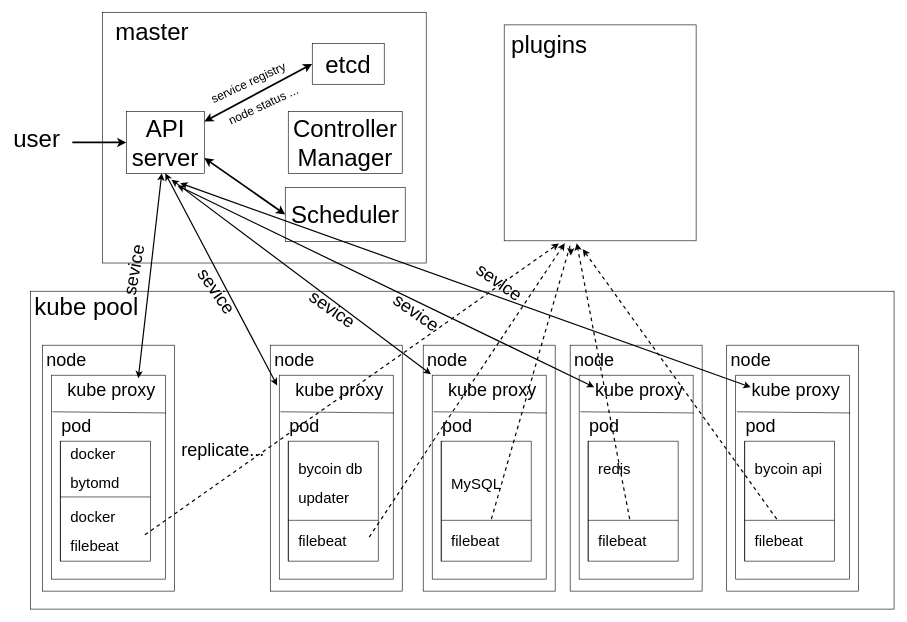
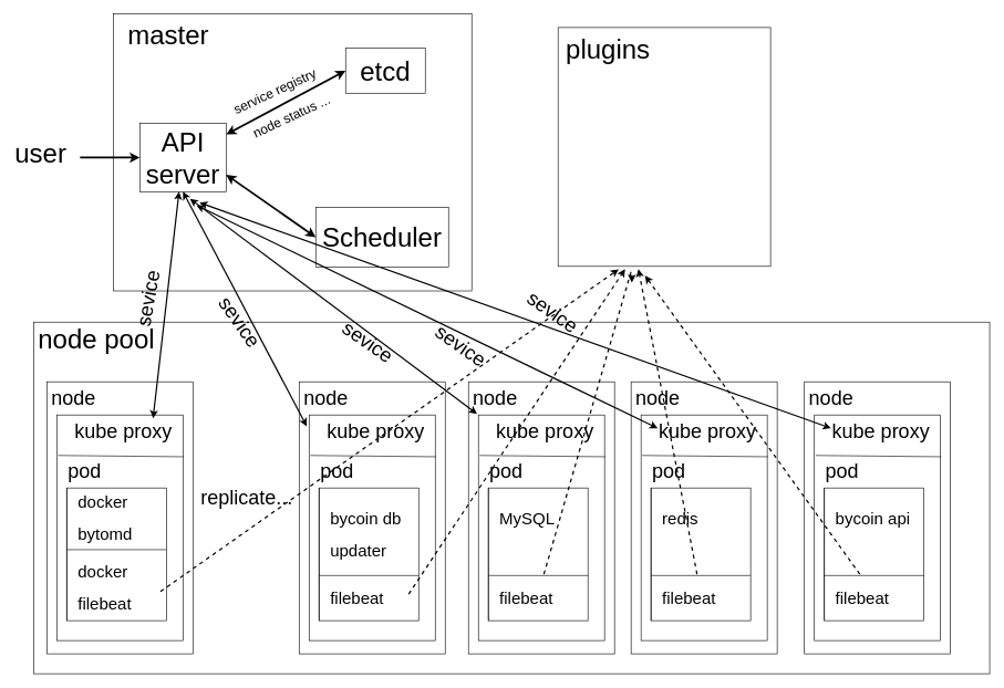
  <mxCell id="0" />
  <mxCell id="1" parent="0" />
  <mxCell id="2" value="" style="rounded=0;whiteSpace=wrap;html=1;fontSize=40;" vertex="1" parent="1"><mxGeometry x="170" y="20" width="540" height="418" as="geometry" /></mxCell>
  <mxCell id="3" style="edgeStyle=none;rounded=0;orthogonalLoop=1;jettySize=auto;html=1;startArrow=none;startFill=0;endArrow=classic;endFill=1;strokeColor=#000000;strokeWidth=3;fontSize=40;" edge="1" parent="1" target="5"><mxGeometry relative="1" as="geometry"><mxPoint x="120" y="237" as="sourcePoint" /><Array as="points" /></mxGeometry></mxCell>
  <mxCell id="4" value="user" style="text;html=1;resizable=0;points=[];autosize=1;align=left;verticalAlign=top;spacingTop=-4;fontSize=40;" vertex="1" parent="1"><mxGeometry x="20" y="204" width="90" height="50" as="geometry" /></mxCell>
  <mxCell id="5" value="API server" style="rounded=0;whiteSpace=wrap;html=1;fontSize=40;" vertex="1" parent="1"><mxGeometry x="210" y="185.5" width="130" height="103" as="geometry" /></mxCell>
  <mxCell id="6" value="etcd" style="rounded=0;whiteSpace=wrap;html=1;fontSize=40;" vertex="1" parent="1"><mxGeometry x="520" y="72" width="120" height="68" as="geometry" /></mxCell>
  <mxCell id="7" value="master&lt;br&gt;&lt;br&gt;" style="text;html=1;resizable=0;points=[];autosize=1;align=left;verticalAlign=top;spacingTop=-4;fontSize=40;" vertex="1" parent="1"><mxGeometry x="190" y="25" width="140" height="100" as="geometry" /></mxCell>
- <mxCell id="8" value="Controller Manager" style="rounded=0;whiteSpace=wrap;html=1;fontSize=40;" vertex="1" parent="1"><mxGeometry x="480" y="185.5" width="190" height="103" as="geometry" /></mxCell>
  <mxCell id="9" value="Scheduler" style="rounded=0;whiteSpace=wrap;html=1;fontSize=40;" vertex="1" parent="1"><mxGeometry x="475" y="312" width="200" height="90" as="geometry" /></mxCell>
  <mxCell id="10" value="" style="endArrow=classic;startArrow=classic;html=1;strokeColor=#000000;strokeWidth=3;fontSize=40;entryX=0;entryY=0.5;entryDx=0;entryDy=0;" edge="1" parent="1" source="5" target="6"><mxGeometry width="50" height="50" relative="1" as="geometry"><mxPoint x="70" y="450" as="sourcePoint" /><mxPoint x="460" y="80" as="targetPoint" /></mxGeometry></mxCell>
  <mxCell id="11" value="&lt;font style=&quot;font-size: 20px&quot;&gt;service registry&lt;br&gt;&lt;br&gt;&lt;/font&gt;" style="text;html=1;resizable=0;points=[];align=center;verticalAlign=middle;labelBackgroundColor=none;fontSize=40;rotation=-25;" vertex="1" connectable="0" parent="10"><mxGeometry x="-0.146" y="-2" relative="1" as="geometry"><mxPoint x="2" y="-11.5" as="offset" /></mxGeometry></mxCell>
  <mxCell id="12" style="rounded=0;orthogonalLoop=1;jettySize=auto;html=1;startArrow=classic;startFill=1;endArrow=classic;endFill=1;strokeColor=#000000;strokeWidth=3;fontSize=40;entryX=0;entryY=0.5;entryDx=0;entryDy=0;exitX=1;exitY=0.75;exitDx=0;exitDy=0;" edge="1" parent="1" source="5" target="9"><mxGeometry relative="1" as="geometry"><mxPoint x="280" y="290" as="sourcePoint" /><mxPoint x="390" y="290" as="targetPoint" /></mxGeometry></mxCell>
  <mxCell id="13" value="" style="rounded=0;whiteSpace=wrap;html=1;fontSize=40;" vertex="1" parent="1"><mxGeometry x="840" y="41" width="320" height="360" as="geometry" /></mxCell>
  <mxCell id="14" value="plugins&lt;br&gt;" style="text;html=1;resizable=0;points=[];autosize=1;align=left;verticalAlign=top;spacingTop=-4;fontSize=40;" vertex="1" parent="1"><mxGeometry x="850" y="47" width="140" height="50" as="geometry" /></mxCell>
  <mxCell id="15" value="&lt;font style=&quot;font-size: 20px&quot;&gt;node status ...&lt;br&gt;&lt;/font&gt;" style="text;html=1;resizable=0;points=[];align=center;verticalAlign=middle;labelBackgroundColor=none;fontSize=40;rotation=-25;" vertex="1" connectable="0" parent="1"><mxGeometry x="449.755" y="182.069" as="geometry"><mxPoint x="-8" y="-19.5" as="offset" /></mxGeometry></mxCell>
  <mxCell id="16" value="" style="rounded=0;whiteSpace=wrap;html=1;labelBackgroundColor=none;fontSize=40;" vertex="1" parent="1"><mxGeometry x="50" y="485" width="1440" height="530" as="geometry" /></mxCell>
- <mxCell id="17" value="kube pool&lt;br&gt;" style="text;html=1;resizable=0;points=[];autosize=1;align=left;verticalAlign=top;spacingTop=-4;fontSize=40;" vertex="1" parent="1"><mxGeometry x="55" y="485" width="190" height="50" as="geometry" /></mxCell>
+ <mxCell id="17" value="node pool&lt;br&gt;" style="text;html=1;resizable=0;points=[];autosize=1;align=left;verticalAlign=top;spacingTop=-4;fontSize=40;" vertex="1" parent="1"><mxGeometry x="55" y="485" width="190" height="50" as="geometry" /></mxCell>
  <mxCell id="18" style="edgeStyle=none;rounded=0;orthogonalLoop=1;jettySize=auto;html=1;startArrow=none;startFill=0;endArrow=classic;endFill=1;strokeColor=#000000;strokeWidth=2;fontSize=40;" edge="1" parent="1" target="22"><mxGeometry relative="1" as="geometry"><mxPoint x="223" y="625" as="sourcePoint" /></mxGeometry></mxCell>
  <mxCell id="19" value="" style="rounded=0;whiteSpace=wrap;html=1;labelBackgroundColor=none;fontSize=40;" vertex="1" parent="1"><mxGeometry x="70" y="575" width="220" height="410" as="geometry" /></mxCell>
  <mxCell id="20" value="&lt;font style=&quot;font-size: 30px&quot;&gt;replicate...&lt;/font&gt;" style="text;html=1;fontSize=40;" vertex="1" parent="1"><mxGeometry x="300" y="715" width="120" height="60" as="geometry" /></mxCell>
  <mxCell id="21" value="&lt;font style=&quot;font-size: 30px&quot;&gt;node&lt;/font&gt;" style="text;html=1;fontSize=40;" vertex="1" parent="1"><mxGeometry x="75" y="565" width="120" height="60" as="geometry" /></mxCell>
  <mxCell id="22" value="" style="rounded=0;whiteSpace=wrap;html=1;labelBackgroundColor=none;fontSize=40;" vertex="1" parent="1"><mxGeometry x="85" y="625" width="190" height="340" as="geometry" /></mxCell>
  <mxCell id="23" value="" style="endArrow=none;html=1;strokeColor=#000000;strokeWidth=1;fontSize=40;exitX=0.011;exitY=0.156;exitDx=0;exitDy=0;exitPerimeter=0;entryX=1.005;entryY=0.162;entryDx=0;entryDy=0;entryPerimeter=0;" edge="1" parent="1"><mxGeometry width="50" height="50" relative="1" as="geometry"><mxPoint x="87" y="686" as="sourcePoint" /><mxPoint x="276" y="688" as="targetPoint" /></mxGeometry></mxCell>
  <mxCell id="24" value="&lt;font style=&quot;font-size: 30px&quot;&gt;kube proxy&lt;/font&gt;" style="text;html=1;fontSize=40;" vertex="1" parent="1"><mxGeometry x="110" y="615" width="120" height="60" as="geometry" /></mxCell>
  <mxCell id="25" value="&lt;font style=&quot;font-size: 30px&quot;&gt;pod&lt;/font&gt;" style="text;html=1;fontSize=40;" vertex="1" parent="1"><mxGeometry x="100" y="675" width="120" height="60" as="geometry" /></mxCell>
  <mxCell id="26" value="" style="shape=internalStorage;whiteSpace=wrap;html=1;backgroundOutline=1;labelBackgroundColor=none;fontSize=40;dx=0;dy=93;" vertex="1" parent="1"><mxGeometry x="100" y="735" width="150" height="200" as="geometry" /></mxCell>
  <mxCell id="27" value="&lt;font style=&quot;font-size: 25px&quot;&gt;docker&lt;br&gt;bytomd&lt;/font&gt;" style="text;html=1;fontSize=40;" vertex="1" parent="1"><mxGeometry x="115" y="720" width="120" height="60" as="geometry" /></mxCell>
  <mxCell id="28" value="&lt;span style=&quot;font-size: 25px&quot;&gt;docker&lt;br&gt;filebeat&lt;br&gt;&lt;/span&gt;" style="text;html=1;fontSize=40;" vertex="1" parent="1"><mxGeometry x="115" y="825" width="120" height="60" as="geometry" /></mxCell>
  <mxCell id="29" value="" style="rounded=0;whiteSpace=wrap;html=1;labelBackgroundColor=none;fontSize=40;" vertex="1" parent="1"><mxGeometry x="450" y="575" width="220" height="410" as="geometry" /></mxCell>
  <mxCell id="30" value="&lt;font style=&quot;font-size: 30px&quot;&gt;node&lt;/font&gt;" style="text;html=1;fontSize=40;" vertex="1" parent="1"><mxGeometry x="455" y="565" width="120" height="60" as="geometry" /></mxCell>
  <mxCell id="31" value="" style="rounded=0;whiteSpace=wrap;html=1;labelBackgroundColor=none;fontSize=40;" vertex="1" parent="1"><mxGeometry x="465" y="625" width="190" height="340" as="geometry" /></mxCell>
  <mxCell id="32" value="" style="endArrow=none;html=1;strokeColor=#000000;strokeWidth=1;fontSize=40;exitX=0.011;exitY=0.156;exitDx=0;exitDy=0;exitPerimeter=0;entryX=1.005;entryY=0.162;entryDx=0;entryDy=0;entryPerimeter=0;" edge="1" parent="1"><mxGeometry width="50" height="50" relative="1" as="geometry"><mxPoint x="467" y="686" as="sourcePoint" /><mxPoint x="656" y="688" as="targetPoint" /></mxGeometry></mxCell>
  <mxCell id="33" value="&lt;font style=&quot;font-size: 30px&quot;&gt;kube proxy&lt;/font&gt;" style="text;html=1;fontSize=40;" vertex="1" parent="1"><mxGeometry x="490" y="615" width="120" height="60" as="geometry" /></mxCell>
  <mxCell id="34" value="&lt;font style=&quot;font-size: 30px&quot;&gt;pod&lt;/font&gt;" style="text;html=1;fontSize=40;" vertex="1" parent="1"><mxGeometry x="480" y="675" width="120" height="60" as="geometry" /></mxCell>
  <mxCell id="35" value="" style="shape=internalStorage;whiteSpace=wrap;html=1;backgroundOutline=1;labelBackgroundColor=none;fontSize=40;dx=0;dy=132;" vertex="1" parent="1"><mxGeometry x="480" y="735" width="150" height="200" as="geometry" /></mxCell>
  <mxCell id="36" value="&lt;span style=&quot;font-size: 25px&quot;&gt;bycoin db&lt;br&gt;updater&lt;/span&gt;&lt;br&gt;" style="text;html=1;fontSize=40;" vertex="1" parent="1"><mxGeometry x="495" y="745" width="120" height="60" as="geometry" /></mxCell>
  <mxCell id="37" value="&lt;span style=&quot;font-size: 25px&quot;&gt;filebeat&lt;br&gt;&lt;/span&gt;" style="text;html=1;fontSize=40;" vertex="1" parent="1"><mxGeometry x="495" y="865" width="120" height="60" as="geometry" /></mxCell>
  <mxCell id="38" value="" style="rounded=0;whiteSpace=wrap;html=1;labelBackgroundColor=none;fontSize=40;" vertex="1" parent="1"><mxGeometry x="705" y="575" width="220" height="410" as="geometry" /></mxCell>
  <mxCell id="39" value="&lt;font style=&quot;font-size: 30px&quot;&gt;node&lt;/font&gt;" style="text;html=1;fontSize=40;" vertex="1" parent="1"><mxGeometry x="710" y="565" width="120" height="60" as="geometry" /></mxCell>
  <mxCell id="40" value="" style="rounded=0;whiteSpace=wrap;html=1;labelBackgroundColor=none;fontSize=40;" vertex="1" parent="1"><mxGeometry x="720" y="625" width="190" height="340" as="geometry" /></mxCell>
  <mxCell id="41" value="" style="endArrow=none;html=1;strokeColor=#000000;strokeWidth=1;fontSize=40;exitX=0.011;exitY=0.156;exitDx=0;exitDy=0;exitPerimeter=0;entryX=1.005;entryY=0.162;entryDx=0;entryDy=0;entryPerimeter=0;" edge="1" parent="1"><mxGeometry width="50" height="50" relative="1" as="geometry"><mxPoint x="722" y="686" as="sourcePoint" /><mxPoint x="911" y="688" as="targetPoint" /></mxGeometry></mxCell>
  <mxCell id="42" value="&lt;font style=&quot;font-size: 30px&quot;&gt;kube proxy&lt;/font&gt;" style="text;html=1;fontSize=40;" vertex="1" parent="1"><mxGeometry x="745" y="615" width="120" height="60" as="geometry" /></mxCell>
  <mxCell id="43" value="&lt;font style=&quot;font-size: 30px&quot;&gt;pod&lt;/font&gt;" style="text;html=1;fontSize=40;" vertex="1" parent="1"><mxGeometry x="735" y="675" width="120" height="60" as="geometry" /></mxCell>
  <mxCell id="44" value="" style="shape=internalStorage;whiteSpace=wrap;html=1;backgroundOutline=1;labelBackgroundColor=none;fontSize=40;dx=0;dy=132;" vertex="1" parent="1"><mxGeometry x="735" y="735" width="150" height="200" as="geometry" /></mxCell>
- <mxCell id="45" value="&lt;span style=&quot;font-size: 25px&quot;&gt;MySQL&lt;/span&gt;&lt;br&gt;" style="text;html=1;fontSize=40;" vertex="1" parent="1"><mxGeometry x="750" y="770" width="120" height="60" as="geometry" /></mxCell>
+ <mxCell id="45" value="&lt;span style=&quot;font-size: 25px&quot;&gt;MySQL&lt;/span&gt;&lt;br&gt;" style="text;html=1;fontSize=40;" vertex="1" parent="1"><mxGeometry x="750" y="745" width="120" height="60" as="geometry" /></mxCell>
  <mxCell id="46" value="&lt;span style=&quot;font-size: 25px&quot;&gt;filebeat&lt;br&gt;&lt;/span&gt;" style="text;html=1;fontSize=40;" vertex="1" parent="1"><mxGeometry x="750" y="865" width="120" height="60" as="geometry" /></mxCell>
  <mxCell id="47" value="" style="rounded=0;whiteSpace=wrap;html=1;labelBackgroundColor=none;fontSize=40;" vertex="1" parent="1"><mxGeometry x="950" y="575" width="220" height="410" as="geometry" /></mxCell>
  <mxCell id="48" value="&lt;font style=&quot;font-size: 30px&quot;&gt;node&lt;/font&gt;" style="text;html=1;fontSize=40;" vertex="1" parent="1"><mxGeometry x="955" y="565" width="120" height="60" as="geometry" /></mxCell>
  <mxCell id="49" value="" style="rounded=0;whiteSpace=wrap;html=1;labelBackgroundColor=none;fontSize=40;" vertex="1" parent="1"><mxGeometry x="965" y="625" width="190" height="340" as="geometry" /></mxCell>
  <mxCell id="50" value="" style="endArrow=none;html=1;strokeColor=#000000;strokeWidth=1;fontSize=40;exitX=0.011;exitY=0.156;exitDx=0;exitDy=0;exitPerimeter=0;entryX=1.005;entryY=0.162;entryDx=0;entryDy=0;entryPerimeter=0;" edge="1" parent="1"><mxGeometry width="50" height="50" relative="1" as="geometry"><mxPoint x="967" y="686" as="sourcePoint" /><mxPoint x="1156" y="688" as="targetPoint" /></mxGeometry></mxCell>
  <mxCell id="51" value="&lt;font style=&quot;font-size: 30px&quot;&gt;kube proxy&lt;/font&gt;" style="text;html=1;fontSize=40;" vertex="1" parent="1"><mxGeometry x="990" y="615" width="120" height="60" as="geometry" /></mxCell>
  <mxCell id="52" value="&lt;font style=&quot;font-size: 30px&quot;&gt;pod&lt;/font&gt;" style="text;html=1;fontSize=40;" vertex="1" parent="1"><mxGeometry x="980" y="675" width="120" height="60" as="geometry" /></mxCell>
  <mxCell id="53" value="" style="shape=internalStorage;whiteSpace=wrap;html=1;backgroundOutline=1;labelBackgroundColor=none;fontSize=40;dx=0;dy=132;" vertex="1" parent="1"><mxGeometry x="980" y="735" width="150" height="200" as="geometry" /></mxCell>
  <mxCell id="54" value="&lt;span style=&quot;font-size: 25px&quot;&gt;redis&lt;/span&gt;&lt;br&gt;" style="text;html=1;fontSize=40;" vertex="1" parent="1"><mxGeometry x="995" y="745" width="120" height="60" as="geometry" /></mxCell>
  <mxCell id="55" value="&lt;span style=&quot;font-size: 25px&quot;&gt;filebeat&lt;br&gt;&lt;/span&gt;" style="text;html=1;fontSize=40;" vertex="1" parent="1"><mxGeometry x="995" y="865" width="120" height="60" as="geometry" /></mxCell>
  <mxCell id="56" value="" style="rounded=0;whiteSpace=wrap;html=1;labelBackgroundColor=none;fontSize=40;" vertex="1" parent="1"><mxGeometry x="1211" y="575" width="220" height="410" as="geometry" /></mxCell>
  <mxCell id="57" value="&lt;font style=&quot;font-size: 30px&quot;&gt;node&lt;/font&gt;" style="text;html=1;fontSize=40;" vertex="1" parent="1"><mxGeometry x="1216" y="565" width="120" height="60" as="geometry" /></mxCell>
  <mxCell id="58" value="" style="rounded=0;whiteSpace=wrap;html=1;labelBackgroundColor=none;fontSize=40;" vertex="1" parent="1"><mxGeometry x="1226" y="625" width="190" height="340" as="geometry" /></mxCell>
  <mxCell id="59" value="" style="endArrow=none;html=1;strokeColor=#000000;strokeWidth=1;fontSize=40;exitX=0.011;exitY=0.156;exitDx=0;exitDy=0;exitPerimeter=0;entryX=1.005;entryY=0.162;entryDx=0;entryDy=0;entryPerimeter=0;" edge="1" parent="1"><mxGeometry width="50" height="50" relative="1" as="geometry"><mxPoint x="1228" y="686" as="sourcePoint" /><mxPoint x="1417" y="688" as="targetPoint" /></mxGeometry></mxCell>
  <mxCell id="60" value="&lt;font style=&quot;font-size: 30px&quot;&gt;kube proxy&lt;/font&gt;" style="text;html=1;fontSize=40;" vertex="1" parent="1"><mxGeometry x="1251" y="615" width="120" height="60" as="geometry" /></mxCell>
  <mxCell id="61" value="&lt;font style=&quot;font-size: 30px&quot;&gt;pod&lt;/font&gt;" style="text;html=1;fontSize=40;" vertex="1" parent="1"><mxGeometry x="1241" y="675" width="120" height="60" as="geometry" /></mxCell>
  <mxCell id="62" value="" style="shape=internalStorage;whiteSpace=wrap;html=1;backgroundOutline=1;labelBackgroundColor=none;fontSize=40;dx=0;dy=132;" vertex="1" parent="1"><mxGeometry x="1241" y="735" width="150" height="200" as="geometry" /></mxCell>
  <mxCell id="63" value="&lt;span style=&quot;font-size: 25px&quot;&gt;bycoin api&lt;/span&gt;&lt;br&gt;" style="text;html=1;fontSize=40;" vertex="1" parent="1"><mxGeometry x="1256" y="745" width="120" height="60" as="geometry" /></mxCell>
  <mxCell id="64" value="&lt;span style=&quot;font-size: 25px&quot;&gt;filebeat&lt;br&gt;&lt;/span&gt;" style="text;html=1;fontSize=40;" vertex="1" parent="1"><mxGeometry x="1256" y="865" width="120" height="60" as="geometry" /></mxCell>
  <mxCell id="65" value="" style="endArrow=classic;startArrow=classic;html=1;strokeColor=#000000;strokeWidth=2;fontSize=40;entryX=1;entryY=0.25;entryDx=0;entryDy=0;" edge="1" parent="1" source="5" target="24"><mxGeometry width="50" height="50" relative="1" as="geometry"><mxPoint x="20" y="1085" as="sourcePoint" /><mxPoint x="70" y="1035" as="targetPoint" /></mxGeometry></mxCell>
  <mxCell id="66" value="&lt;font style=&quot;font-size: 30px&quot;&gt;sevice&lt;/font&gt;" style="text;html=1;resizable=0;points=[];align=center;verticalAlign=middle;labelBackgroundColor=none;fontSize=40;rotation=-80;" vertex="1" connectable="0" parent="65"><mxGeometry x="-0.132" y="-3" relative="1" as="geometry"><mxPoint x="-31.5" y="13" as="offset" /></mxGeometry></mxCell>
  <mxCell id="67" value="" style="endArrow=classic;startArrow=classic;html=1;strokeColor=#000000;strokeWidth=2;fontSize=40;exitX=0.5;exitY=1;exitDx=0;exitDy=0;entryX=-0.019;entryY=0.05;entryDx=0;entryDy=0;entryPerimeter=0;" edge="1" parent="1" source="5" target="31"><mxGeometry width="50" height="50" relative="1" as="geometry"><mxPoint x="278.976" y="298.5" as="sourcePoint" /><mxPoint x="480" y="575" as="targetPoint" /></mxGeometry></mxCell>
  <mxCell id="68" value="&lt;font style=&quot;font-size: 30px&quot;&gt;sevice&lt;/font&gt;" style="text;html=1;resizable=0;points=[];align=center;verticalAlign=middle;labelBackgroundColor=none;fontSize=40;rotation=55;" vertex="1" connectable="0" parent="67"><mxGeometry x="-0.132" y="-3" relative="1" as="geometry"><mxPoint x="11" y="38.5" as="offset" /></mxGeometry></mxCell>
  <mxCell id="69" value="" style="endArrow=classic;startArrow=classic;html=1;strokeColor=#000000;strokeWidth=2;fontSize=40;exitX=0.5;exitY=1;exitDx=0;exitDy=0;entryX=-0.011;entryY=-0.005;entryDx=0;entryDy=0;entryPerimeter=0;" edge="1" parent="1" target="40"><mxGeometry width="50" height="50" relative="1" as="geometry"><mxPoint x="285.471" y="299.059" as="sourcePoint" /><mxPoint x="490" y="585" as="targetPoint" /></mxGeometry></mxCell>
  <mxCell id="70" value="&lt;font style=&quot;font-size: 30px&quot;&gt;sevice&lt;/font&gt;" style="text;html=1;resizable=0;points=[];align=center;verticalAlign=middle;labelBackgroundColor=none;fontSize=40;rotation=35;" vertex="1" connectable="0" parent="69"><mxGeometry x="-0.132" y="-3" relative="1" as="geometry"><mxPoint x="84" y="68" as="offset" /></mxGeometry></mxCell>
  <mxCell id="71" value="" style="endArrow=classic;startArrow=classic;html=1;strokeColor=#000000;strokeWidth=2;fontSize=40;exitX=0.5;exitY=1;exitDx=0;exitDy=0;entryX=0;entryY=0.5;entryDx=0;entryDy=0;" edge="1" parent="1" target="51"><mxGeometry width="50" height="50" relative="1" as="geometry"><mxPoint x="295.471" y="309.059" as="sourcePoint" /><mxPoint x="727.824" y="633.176" as="targetPoint" /></mxGeometry></mxCell>
  <mxCell id="72" value="&lt;font style=&quot;font-size: 30px&quot;&gt;sevice&lt;/font&gt;" style="text;html=1;resizable=0;points=[];align=center;verticalAlign=middle;labelBackgroundColor=none;fontSize=40;rotation=35;" vertex="1" connectable="0" parent="71"><mxGeometry x="-0.132" y="-3" relative="1" as="geometry"><mxPoint x="100.5" y="58.5" as="offset" /></mxGeometry></mxCell>
  <mxCell id="73" value="" style="endArrow=classic;startArrow=classic;html=1;strokeColor=#000000;strokeWidth=2;fontSize=40;entryX=0;entryY=0.5;entryDx=0;entryDy=0;" edge="1" parent="1" target="60"><mxGeometry width="50" height="50" relative="1" as="geometry"><mxPoint x="300" y="305" as="sourcePoint" /><mxPoint x="1206.441" y="642.235" as="targetPoint" /></mxGeometry></mxCell>
  <mxCell id="74" value="&lt;font style=&quot;font-size: 30px&quot;&gt;sevice&lt;/font&gt;" style="text;html=1;resizable=0;points=[];align=center;verticalAlign=middle;labelBackgroundColor=none;fontSize=40;rotation=35;" vertex="1" connectable="0" parent="73"><mxGeometry x="-0.132" y="-3" relative="1" as="geometry"><mxPoint x="122.5" y="10.5" as="offset" /></mxGeometry></mxCell>
  <mxCell id="75" value="" style="endArrow=classic;dashed=1;html=1;strokeColor=#000000;strokeWidth=2;fontSize=40;endFill=1;entryX=0.285;entryY=1.012;entryDx=0;entryDy=0;entryPerimeter=0;exitX=1.051;exitY=1.102;exitDx=0;exitDy=0;exitPerimeter=0;" edge="1" parent="1" source="28" target="13"><mxGeometry width="50" height="50" relative="1" as="geometry"><mxPoint x="20" y="1085" as="sourcePoint" /><mxPoint x="70" y="1035" as="targetPoint" /></mxGeometry></mxCell>
  <mxCell id="76" value="" style="endArrow=classic;dashed=1;html=1;strokeColor=#000000;strokeWidth=2;fontSize=40;endFill=1;exitX=1;exitY=0.5;exitDx=0;exitDy=0;" edge="1" parent="1" source="37"><mxGeometry width="50" height="50" relative="1" as="geometry"><mxPoint x="251.143" y="901.143" as="sourcePoint" /><mxPoint x="941" y="405" as="targetPoint" /></mxGeometry></mxCell>
  <mxCell id="77" value="" style="endArrow=classic;dashed=1;html=1;strokeColor=#000000;strokeWidth=2;fontSize=40;endFill=1;entryX=0.285;entryY=1.012;entryDx=0;entryDy=0;entryPerimeter=0;" edge="1" parent="1" source="46"><mxGeometry width="50" height="50" relative="1" as="geometry"><mxPoint x="625.429" y="905.429" as="sourcePoint" /><mxPoint x="951.143" y="425.429" as="targetPoint" /><Array as="points"><mxPoint x="951" y="405" /></Array></mxGeometry></mxCell>
  <mxCell id="78" value="" style="endArrow=classic;dashed=1;html=1;strokeColor=#000000;strokeWidth=2;fontSize=40;endFill=1;" edge="1" parent="1" source="55"><mxGeometry width="50" height="50" relative="1" as="geometry"><mxPoint x="829.017" y="875" as="sourcePoint" /><mxPoint x="961" y="405" as="targetPoint" /></mxGeometry></mxCell>
  <mxCell id="79" value="" style="endArrow=classic;dashed=1;html=1;strokeColor=#000000;strokeWidth=2;fontSize=40;endFill=1;" edge="1" parent="1" source="64"><mxGeometry width="50" height="50" relative="1" as="geometry"><mxPoint x="1059.245" y="875" as="sourcePoint" /><mxPoint x="971" y="415" as="targetPoint" /></mxGeometry></mxCell>
